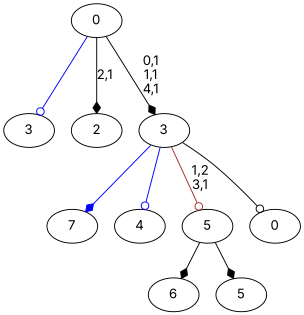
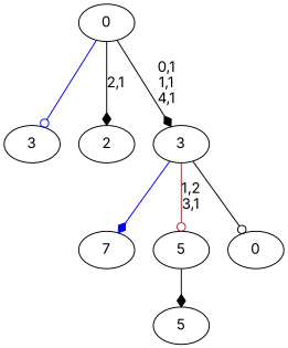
  digraph {
    fontname=Inter
    node [fontname=Inter]
    edge [arrowhead=diamond color=black fontname=Inter]
    n1 [label=7]
-   n2 [label=6]
    n3 [label=5]
-   n4 [label=4]
    n5 [label=3]
    n6 [label=2]
    5
    n8 [label=0]
    3
    0
-   5 -> n2
    5 -> n3
    3 -> n1 [color=blue]
-   3 -> n4 [arrowhead=odot color=blue]
    3 -> 5 [arrowhead=odot color=brown label="1,2\n3,1"]
    3 -> n8 [arrowhead=odot]
    0 -> n5 [arrowhead=odot color=blue]
    0 -> n6 [label="2,1"]
    0 -> 3 [label="0,1\n1,1\n4,1"]
  }
